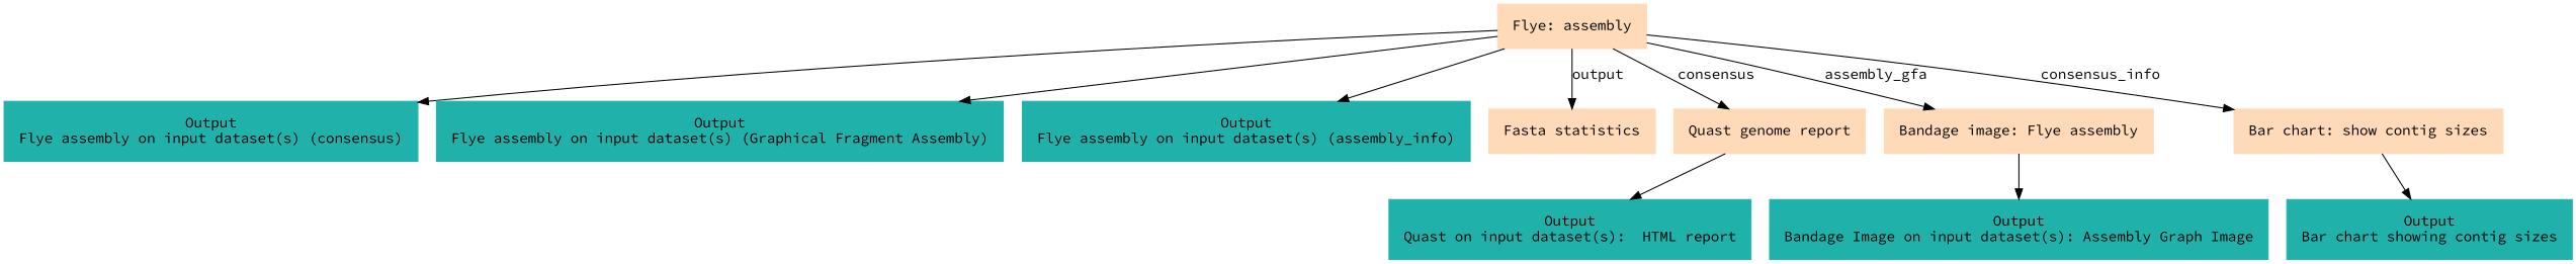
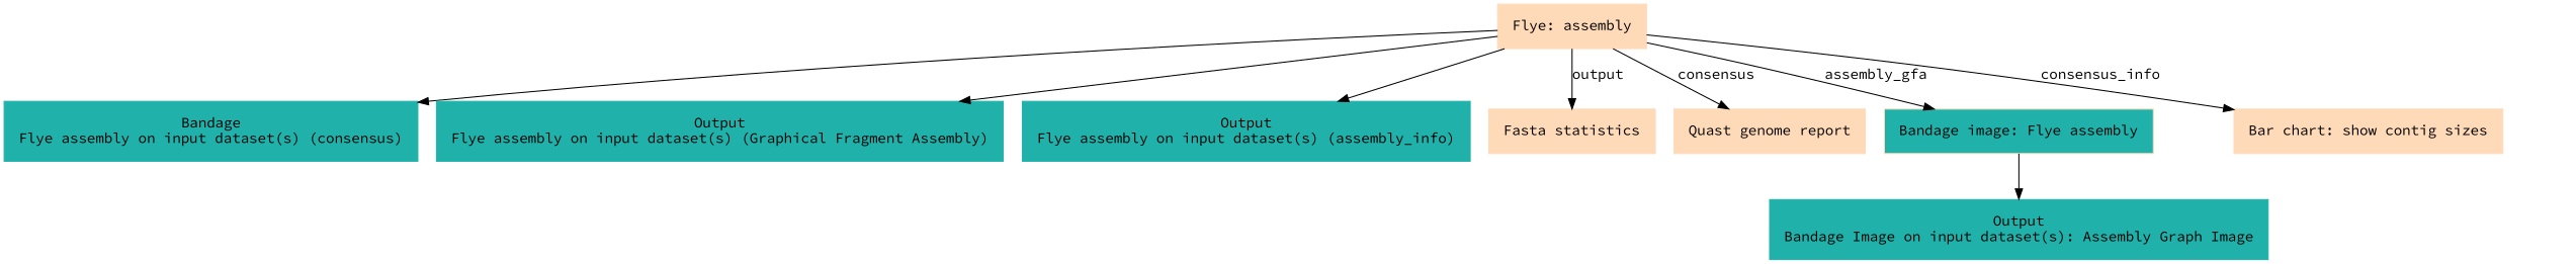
  digraph {
    fontname="Source Code Pro"
    node [color=lightseagreen fontname="Source Code Pro" margin="0.2,0.2" shape=box style=filled]
    edge [fontname="Source Code Pro"]
    n1 [color=peachpuff label="Flye: assembly"]
-   n2 [label="Output\nFlye assembly on input dataset(s) (consensus)"]
+   n2 [label="Bandage\nFlye assembly on input dataset(s) (consensus)"]
    n3 [label="Output\nFlye assembly on input dataset(s) (Graphical Fragment Assembly)"]
    n4 [label="Output\nFlye assembly on input dataset(s) (assembly_info)"]
    n5 [color=peachpuff label="Fasta statistics"]
    n6 [color=peachpuff label="Quast genome report"]
-   n7 [color=peachpuff label="Bandage image: Flye assembly"]
+   n7 [color=peachpuff label="Bandage image: Flye assembly" fillcolor=lightseagreen]
    n8 [color=peachpuff label="Bar chart: show contig sizes"]
-   n9 [label="Output\nQuast on input dataset(s):  HTML report"]
    n10 [label="Output\nBandage Image on input dataset(s): Assembly Graph Image"]
-   n11 [label="Output\nBar chart showing contig sizes"]
    n1 -> n2
    n1 -> n3
    n1 -> n4
    n1 -> n5 [label=output]
    n1 -> n6 [label=consensus]
    n1 -> n7 [label=assembly_gfa]
    n1 -> n8 [label=consensus_info]
-   n6 -> n9
    n7 -> n10
-   n8 -> n11
  }
